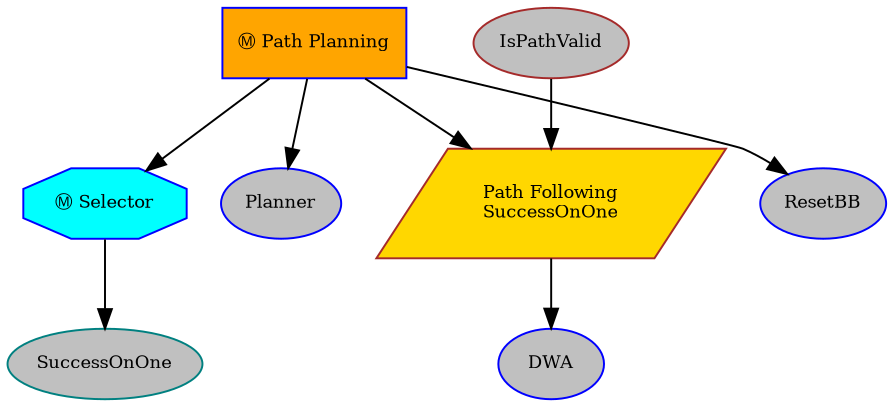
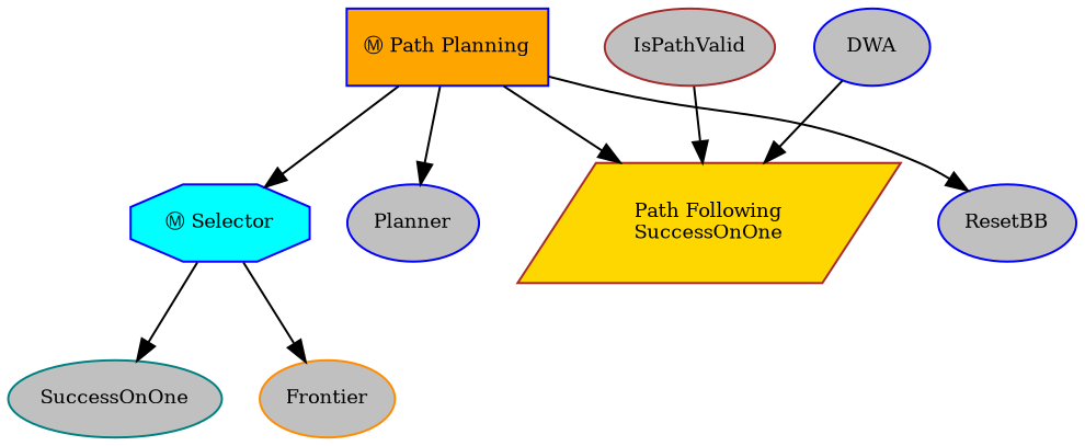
  digraph {
    fontname="times-roman"
    ordering=out
    node [color=blue fillcolor=gray fontcolor=black fontname="times-roman" fontsize=9 shape=ellipse style=filled]
    edge [fontname="times-roman"]
    n1 [fillcolor=orange label="Ⓜ Path Planning" shape=box]
    n2 [fillcolor=cyan label="Ⓜ Selector" shape=octagon]
    n3 [label=Planner]
    n4 [color=brown fillcolor=gold label="Path Following\nSuccessOnOne" shape=parallelogram]
    n5 [label=ResetBB]
    n6 [color=teal label=SuccessOnOne]
+   n7 [color=darkorange label=Frontier]
    n8 [label=DWA]
    n9 [color=brown label=IsPathValid]
    n1 -> n2
    n1 -> n3
    n1 -> n4
    n1 -> n5
    n2 -> n6
-   n4 -> n8
+   n2 -> n7
+   n8 -> n4
    n9 -> n4
  }
